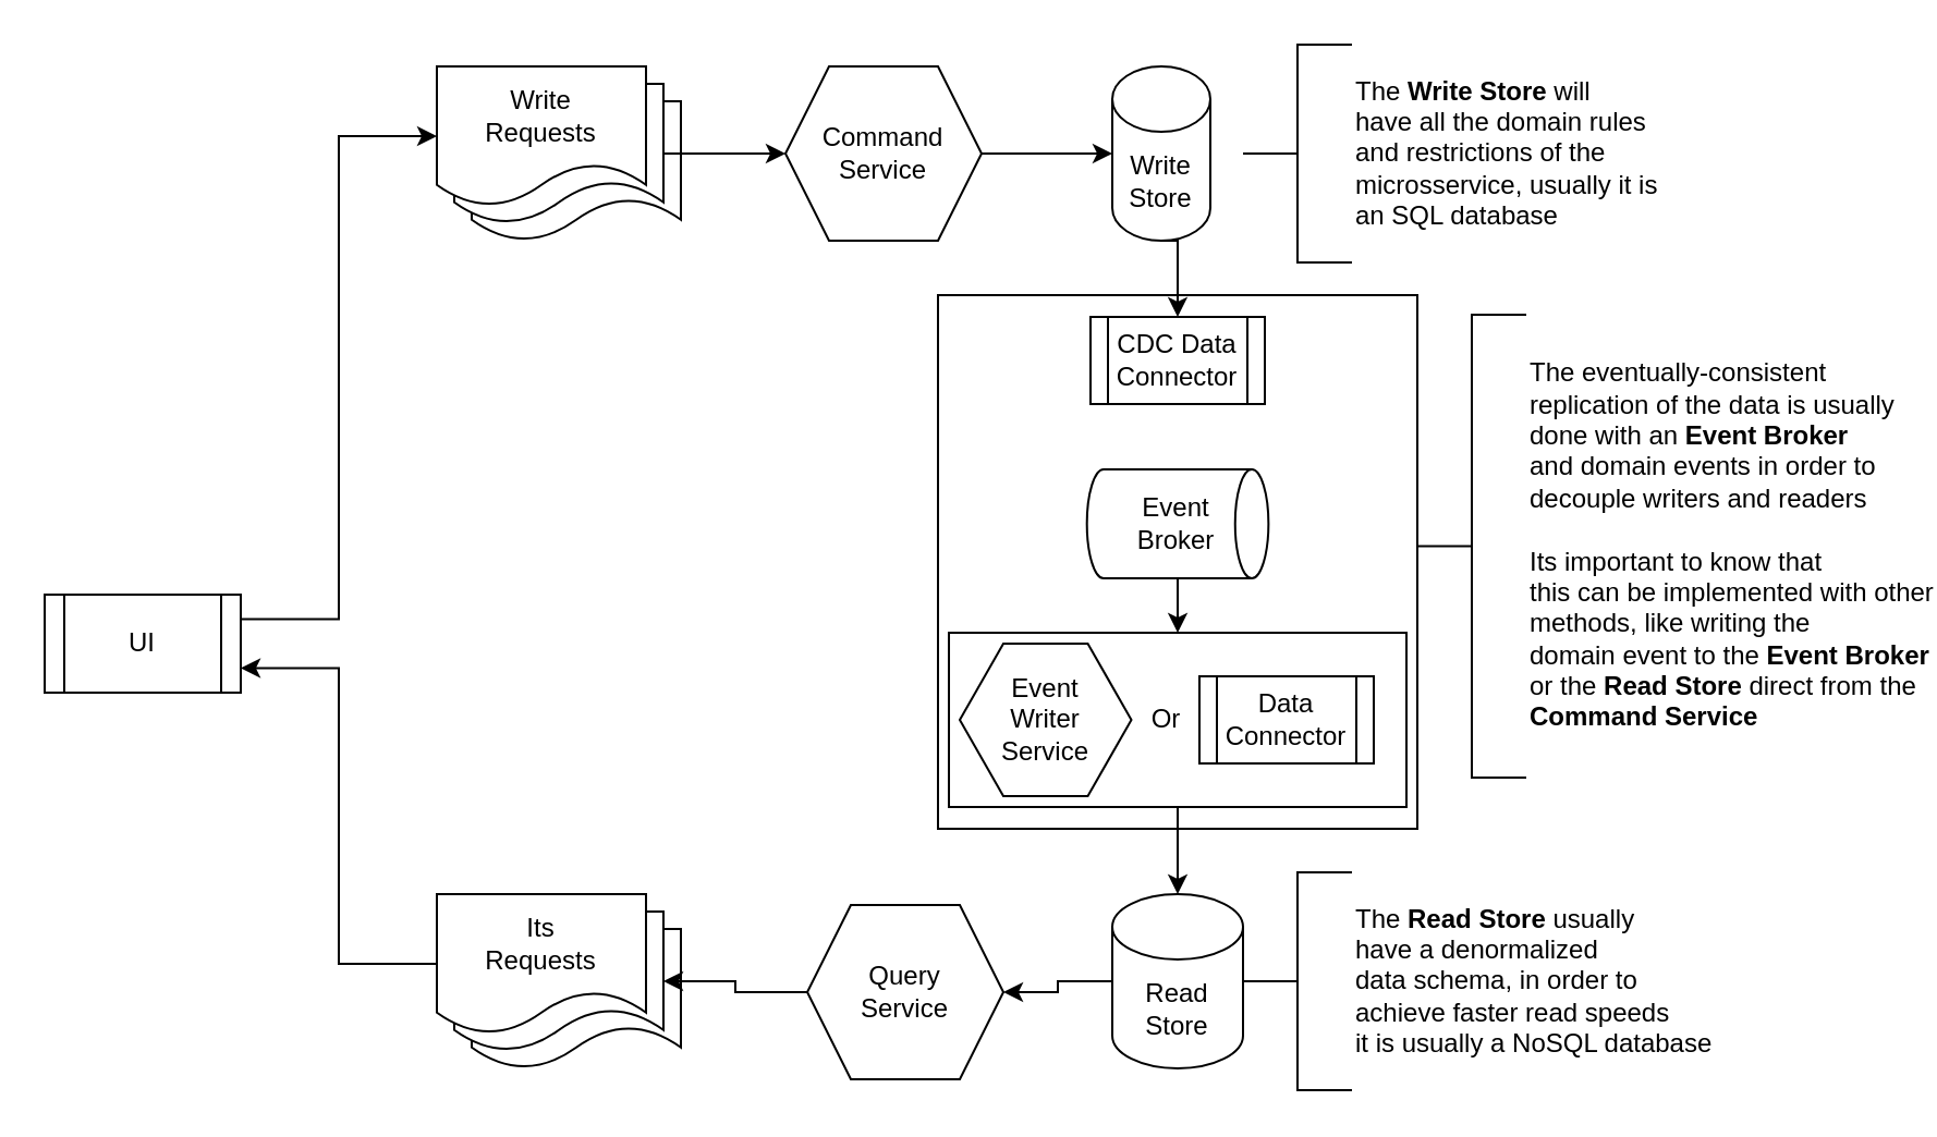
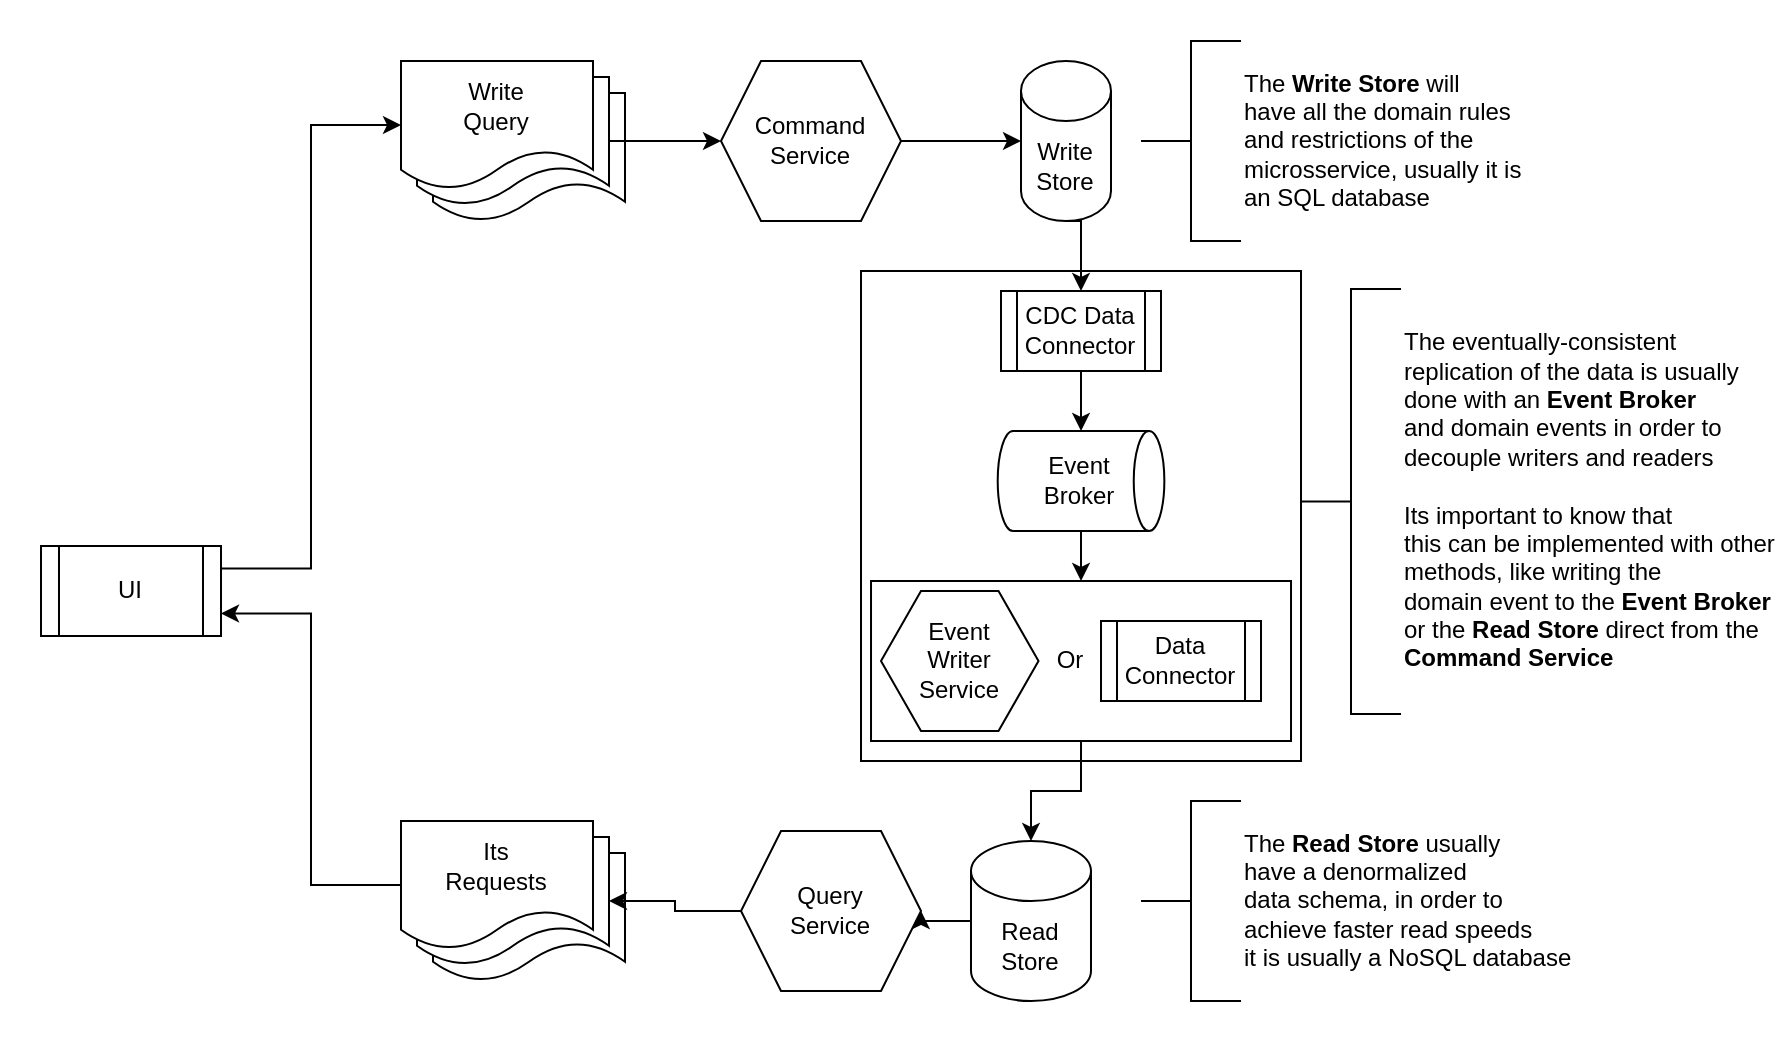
  <mxCell id="0" />
  <mxCell id="1" parent="0" />
  <mxCell id="2" value="" style="rounded=0;whiteSpace=wrap;html=1;" vertex="1" parent="1"><mxGeometry x="430" y="135" width="220" height="245" as="geometry" /></mxCell>
  <mxCell id="3" value="Command&lt;div&gt;Service&lt;/div&gt;" style="shape=hexagon;perimeter=hexagonPerimeter2;whiteSpace=wrap;html=1;fixedSize=1;" vertex="1" parent="1"><mxGeometry x="360" y="30" width="90" height="80" as="geometry" /></mxCell>
  <mxCell id="4" style="edgeStyle=orthogonalEdgeStyle;rounded=0;orthogonalLoop=1;jettySize=auto;html=1;exitX=0.5;exitY=1;exitDx=0;exitDy=0;exitPerimeter=0;entryX=0.5;entryY=0;entryDx=0;entryDy=0;" edge="1" parent="1" source="5" target="13"><mxGeometry relative="1" as="geometry" /></mxCell>
  <mxCell id="5" value="Write&lt;div&gt;Store&lt;/div&gt;" style="shape=cylinder3;whiteSpace=wrap;html=1;boundedLbl=1;backgroundOutline=1;size=15;" vertex="1" parent="1"><mxGeometry x="510" y="30" width="45" height="80" as="geometry" /></mxCell>
  <mxCell id="6" value="The &lt;b&gt;Write Store&lt;/b&gt;&lt;span style=&quot;background-color: transparent; color: light-dark(rgb(0, 0, 0), rgb(255, 255, 255));&quot;&gt;&amp;nbsp;will&lt;/span&gt;&lt;div&gt;&lt;span style=&quot;background-color: transparent; color: light-dark(rgb(0, 0, 0), rgb(255, 255, 255));&quot;&gt;have&amp;nbsp;&lt;/span&gt;&lt;span style=&quot;background-color: transparent; color: light-dark(rgb(0, 0, 0), rgb(255, 255, 255));&quot;&gt;all the domain rules&lt;/span&gt;&lt;/div&gt;&lt;div&gt;&lt;span style=&quot;background-color: transparent; color: light-dark(rgb(0, 0, 0), rgb(255, 255, 255));&quot;&gt;and restrictions of the&lt;/span&gt;&lt;/div&gt;&lt;div&gt;&lt;span style=&quot;background-color: transparent; color: light-dark(rgb(0, 0, 0), rgb(255, 255, 255));&quot;&gt;microsservice, usually it is&lt;/span&gt;&lt;/div&gt;&lt;div&gt;&lt;span style=&quot;background-color: transparent; color: light-dark(rgb(0, 0, 0), rgb(255, 255, 255));&quot;&gt;an SQL database&lt;/span&gt;&lt;/div&gt;" style="strokeWidth=1;html=1;shape=mxgraph.flowchart.annotation_2;align=left;labelPosition=right;pointerEvents=1;" vertex="1" parent="1"><mxGeometry x="570" y="20" width="50" height="100" as="geometry" /></mxCell>
  <mxCell id="7" style="edgeStyle=orthogonalEdgeStyle;rounded=0;orthogonalLoop=1;jettySize=auto;html=1;exitX=1;exitY=0.5;exitDx=0;exitDy=0;entryX=0;entryY=0.5;entryDx=0;entryDy=0;entryPerimeter=0;" edge="1" parent="1" source="3" target="5"><mxGeometry relative="1" as="geometry" /></mxCell>
  <mxCell id="8" value="" style="group" vertex="1" connectable="0" parent="1"><mxGeometry x="200" y="30" width="112" height="80" as="geometry" /></mxCell>
  <mxCell id="9" value="" style="shape=document;whiteSpace=wrap;html=1;boundedLbl=1;" vertex="1" parent="8"><mxGeometry x="16" y="16" width="96" height="64" as="geometry" /></mxCell>
  <mxCell id="10" value="" style="shape=document;whiteSpace=wrap;html=1;boundedLbl=1;" vertex="1" parent="8"><mxGeometry x="8" y="8" width="96" height="64" as="geometry" /></mxCell>
- <mxCell id="11" value="Write&lt;div&gt;&lt;span style=&quot;background-color: transparent; color: light-dark(rgb(0, 0, 0), rgb(255, 255, 255));&quot;&gt;Requests&lt;/span&gt;&lt;/div&gt;" style="shape=document;whiteSpace=wrap;html=1;boundedLbl=1;" vertex="1" parent="8"><mxGeometry width="96" height="64" as="geometry" /></mxCell>
+ <mxCell id="11" value="Write&lt;div&gt;&lt;span style=&quot;background-color: transparent; color: light-dark(rgb(0, 0, 0), rgb(255, 255, 255));&quot;&gt;Query&lt;/span&gt;&lt;/div&gt;" style="shape=document;whiteSpace=wrap;html=1;boundedLbl=1;" vertex="1" parent="8"><mxGeometry width="96" height="64" as="geometry" /></mxCell>
  <mxCell id="12" style="edgeStyle=orthogonalEdgeStyle;rounded=0;orthogonalLoop=1;jettySize=auto;html=1;exitX=1;exitY=0.5;exitDx=0;exitDy=0;entryX=0;entryY=0.5;entryDx=0;entryDy=0;" edge="1" parent="1" source="10" target="3"><mxGeometry relative="1" as="geometry" /></mxCell>
  <mxCell id="13" value="CDC Data&lt;div&gt;Connector&lt;/div&gt;" style="shape=process;whiteSpace=wrap;html=1;backgroundOutline=1;" vertex="1" parent="1"><mxGeometry x="500" y="145" width="80" height="40" as="geometry" /></mxCell>
  <mxCell id="14" style="edgeStyle=orthogonalEdgeStyle;rounded=0;orthogonalLoop=1;jettySize=auto;html=1;exitX=0.5;exitY=1;exitDx=0;exitDy=0;exitPerimeter=0;entryX=0.5;entryY=0;entryDx=0;entryDy=0;" edge="1" parent="1" source="15" target="31"><mxGeometry relative="1" as="geometry"><mxPoint x="540.01" y="295" as="targetPoint" /></mxGeometry></mxCell>
  <mxCell id="15" value="Event&lt;div&gt;Broker&lt;/div&gt;" style="strokeWidth=1;html=1;shape=mxgraph.flowchart.direct_data;whiteSpace=wrap;" vertex="1" parent="1"><mxGeometry x="498.35" y="215" width="83.33" height="50" as="geometry" /></mxCell>
  <mxCell id="16" style="edgeStyle=orthogonalEdgeStyle;rounded=0;orthogonalLoop=1;jettySize=auto;html=1;exitX=0;exitY=0.5;exitDx=0;exitDy=0;exitPerimeter=0;entryX=1;entryY=0.5;entryDx=0;entryDy=0;" edge="1" parent="1" source="17" target="19"><mxGeometry relative="1" as="geometry" /></mxCell>
- <mxCell id="17" value="Read&lt;div&gt;Store&lt;/div&gt;" style="shape=cylinder3;whiteSpace=wrap;html=1;boundedLbl=1;backgroundOutline=1;size=15;" vertex="1" parent="1"><mxGeometry x="510" y="410" width="60" height="80" as="geometry" /></mxCell>
+ <mxCell id="17" value="Read&lt;div&gt;Store&lt;/div&gt;" style="shape=cylinder3;whiteSpace=wrap;html=1;boundedLbl=1;backgroundOutline=1;size=15;" vertex="1" parent="1"><mxGeometry x="485" y="420" width="60" height="80" as="geometry" /></mxCell>
  <mxCell id="18" style="edgeStyle=orthogonalEdgeStyle;rounded=0;orthogonalLoop=1;jettySize=auto;html=1;exitX=0.5;exitY=1;exitDx=0;exitDy=0;entryX=0.5;entryY=0;entryDx=0;entryDy=0;entryPerimeter=0;" edge="1" parent="1" source="31" target="17"><mxGeometry relative="1" as="geometry"><mxPoint x="540.01" y="375" as="sourcePoint" /></mxGeometry></mxCell>
  <mxCell id="19" value="Query&lt;div&gt;Service&lt;/div&gt;" style="shape=hexagon;perimeter=hexagonPerimeter2;whiteSpace=wrap;html=1;fixedSize=1;" vertex="1" parent="1"><mxGeometry x="370.01" y="415" width="90" height="80" as="geometry" /></mxCell>
  <mxCell id="20" value="" style="group" vertex="1" connectable="0" parent="1"><mxGeometry x="200" y="410" width="112" height="80" as="geometry" /></mxCell>
  <mxCell id="21" value="" style="shape=document;whiteSpace=wrap;html=1;boundedLbl=1;" vertex="1" parent="20"><mxGeometry x="16" y="16" width="96" height="64" as="geometry" /></mxCell>
  <mxCell id="22" value="" style="shape=document;whiteSpace=wrap;html=1;boundedLbl=1;" vertex="1" parent="20"><mxGeometry x="8" y="8" width="96" height="64" as="geometry" /></mxCell>
  <mxCell id="23" value="Its&lt;div&gt;&lt;span style=&quot;background-color: transparent; color: light-dark(rgb(0, 0, 0), rgb(255, 255, 255));&quot;&gt;Requests&lt;/span&gt;&lt;/div&gt;" style="shape=document;whiteSpace=wrap;html=1;boundedLbl=1;" vertex="1" parent="20"><mxGeometry width="96" height="64" as="geometry" /></mxCell>
+ <mxCell id="24" style="edgeStyle=orthogonalEdgeStyle;rounded=0;orthogonalLoop=1;jettySize=auto;html=1;exitX=0.5;exitY=1;exitDx=0;exitDy=0;entryX=0.5;entryY=0;entryDx=0;entryDy=0;entryPerimeter=0;" edge="1" parent="1" source="13" target="15"><mxGeometry relative="1" as="geometry" /></mxCell>
  <mxCell id="25" value="The &lt;b&gt;Read Store&lt;/b&gt;&lt;span style=&quot;background-color: transparent; color: light-dark(rgb(0, 0, 0), rgb(255, 255, 255));&quot;&gt;&amp;nbsp;usually&lt;/span&gt;&lt;div&gt;&lt;span style=&quot;background-color: transparent; color: light-dark(rgb(0, 0, 0), rgb(255, 255, 255));&quot;&gt;have a denormalized&lt;/span&gt;&lt;/div&gt;&lt;div&gt;&lt;span style=&quot;background-color: transparent; color: light-dark(rgb(0, 0, 0), rgb(255, 255, 255));&quot;&gt;data schema, in order to&lt;/span&gt;&lt;/div&gt;&lt;div&gt;&lt;span style=&quot;background-color: transparent; color: light-dark(rgb(0, 0, 0), rgb(255, 255, 255));&quot;&gt;achieve faster read speeds&lt;/span&gt;&lt;/div&gt;&lt;div&gt;&lt;span style=&quot;background-color: transparent; color: light-dark(rgb(0, 0, 0), rgb(255, 255, 255));&quot;&gt;it is usually a NoSQL database&lt;/span&gt;&lt;/div&gt;" style="strokeWidth=1;html=1;shape=mxgraph.flowchart.annotation_2;align=left;labelPosition=right;pointerEvents=1;" vertex="1" parent="1"><mxGeometry x="570" y="400" width="50" height="100" as="geometry" /></mxCell>
  <mxCell id="26" value="The eventually-consistent&lt;div&gt;replication of the data is&amp;nbsp;&lt;span style=&quot;background-color: transparent; color: light-dark(rgb(0, 0, 0), rgb(255, 255, 255));&quot;&gt;usually&lt;/span&gt;&lt;/div&gt;&lt;div&gt;&lt;span style=&quot;background-color: transparent; color: light-dark(rgb(0, 0, 0), rgb(255, 255, 255));&quot;&gt;done with an &lt;/span&gt;&lt;b style=&quot;background-color: transparent; color: light-dark(rgb(0, 0, 0), rgb(255, 255, 255));&quot;&gt;Event Broker&lt;/b&gt;&lt;/div&gt;&lt;div&gt;&lt;span style=&quot;background-color: transparent; color: light-dark(rgb(0, 0, 0), rgb(255, 255, 255));&quot;&gt;and domain events in&amp;nbsp;&lt;/span&gt;&lt;span style=&quot;background-color: transparent; color: light-dark(rgb(0, 0, 0), rgb(255, 255, 255));&quot;&gt;order to&lt;/span&gt;&lt;/div&gt;&lt;div&gt;&lt;span style=&quot;background-color: transparent; color: light-dark(rgb(0, 0, 0), rgb(255, 255, 255));&quot;&gt;decouple&amp;nbsp;&lt;/span&gt;&lt;span style=&quot;background-color: transparent; color: light-dark(rgb(0, 0, 0), rgb(255, 255, 255));&quot;&gt;writers and&amp;nbsp;&lt;/span&gt;&lt;span style=&quot;background-color: transparent; color: light-dark(rgb(0, 0, 0), rgb(255, 255, 255));&quot;&gt;readers&lt;/span&gt;&lt;/div&gt;&lt;div&gt;&lt;span style=&quot;background-color: transparent; color: light-dark(rgb(0, 0, 0), rgb(255, 255, 255));&quot;&gt;&lt;br&gt;&lt;/span&gt;&lt;/div&gt;&lt;div&gt;&lt;span style=&quot;background-color: transparent; color: light-dark(rgb(0, 0, 0), rgb(255, 255, 255));&quot;&gt;Its important to know that&lt;/span&gt;&lt;/div&gt;&lt;div&gt;&lt;span style=&quot;background-color: transparent; color: light-dark(rgb(0, 0, 0), rgb(255, 255, 255));&quot;&gt;this can be implemented with other&lt;/span&gt;&lt;/div&gt;&lt;div&gt;&lt;span style=&quot;background-color: transparent; color: light-dark(rgb(0, 0, 0), rgb(255, 255, 255));&quot;&gt;methods, like writing the&lt;/span&gt;&lt;/div&gt;&lt;div&gt;&lt;span style=&quot;background-color: transparent; color: light-dark(rgb(0, 0, 0), rgb(255, 255, 255));&quot;&gt;domain event&amp;nbsp;&lt;/span&gt;&lt;span style=&quot;background-color: transparent; color: light-dark(rgb(0, 0, 0), rgb(255, 255, 255));&quot;&gt;to the&amp;nbsp;&lt;/span&gt;&lt;b style=&quot;background-color: transparent; color: light-dark(rgb(0, 0, 0), rgb(255, 255, 255));&quot;&gt;Event Broker&lt;/b&gt;&lt;/div&gt;&lt;div&gt;&lt;span style=&quot;background-color: transparent; color: light-dark(rgb(0, 0, 0), rgb(255, 255, 255));&quot;&gt;or the &lt;/span&gt;&lt;b style=&quot;background-color: transparent; color: light-dark(rgb(0, 0, 0), rgb(255, 255, 255));&quot;&gt;Read Store&amp;nbsp;&lt;/b&gt;&lt;span style=&quot;background-color: transparent; color: light-dark(rgb(0, 0, 0), rgb(255, 255, 255));&quot;&gt;direct&lt;/span&gt;&lt;span style=&quot;background-color: transparent; color: light-dark(rgb(0, 0, 0), rgb(255, 255, 255));&quot;&gt;&amp;nbsp;&lt;/span&gt;&lt;span style=&quot;background-color: transparent; color: light-dark(rgb(0, 0, 0), rgb(255, 255, 255));&quot;&gt;from the&lt;/span&gt;&lt;/div&gt;&lt;div&gt;&lt;b style=&quot;background-color: transparent; color: light-dark(rgb(0, 0, 0), rgb(255, 255, 255));&quot;&gt;Command Service&lt;/b&gt;&lt;/div&gt;" style="strokeWidth=1;html=1;shape=mxgraph.flowchart.annotation_2;align=left;labelPosition=right;pointerEvents=1;" vertex="1" parent="1"><mxGeometry x="650" y="144" width="50" height="212.5" as="geometry" /></mxCell>
  <mxCell id="27" style="edgeStyle=orthogonalEdgeStyle;rounded=0;orthogonalLoop=1;jettySize=auto;html=1;exitX=1;exitY=0.25;exitDx=0;exitDy=0;entryX=0;entryY=0.5;entryDx=0;entryDy=0;" edge="1" parent="1" source="28" target="11"><mxGeometry relative="1" as="geometry" /></mxCell>
  <mxCell id="28" value="UI" style="shape=process;whiteSpace=wrap;html=1;backgroundOutline=1;" vertex="1" parent="1"><mxGeometry x="20" y="272.5" width="90" height="45" as="geometry" /></mxCell>
  <mxCell id="29" style="edgeStyle=orthogonalEdgeStyle;rounded=0;orthogonalLoop=1;jettySize=auto;html=1;exitX=0;exitY=0.5;exitDx=0;exitDy=0;entryX=1;entryY=0.75;entryDx=0;entryDy=0;" edge="1" parent="1" source="23" target="28"><mxGeometry relative="1" as="geometry" /></mxCell>
  <mxCell id="30" style="edgeStyle=orthogonalEdgeStyle;rounded=0;orthogonalLoop=1;jettySize=auto;html=1;exitX=0;exitY=0.5;exitDx=0;exitDy=0;entryX=1;entryY=0.5;entryDx=0;entryDy=0;" edge="1" parent="1" source="19" target="22"><mxGeometry relative="1" as="geometry" /></mxCell>
  <mxCell id="31" value="" style="rounded=0;whiteSpace=wrap;html=1;" vertex="1" parent="1"><mxGeometry x="435.01" y="290" width="210" height="80" as="geometry" /></mxCell>
  <mxCell id="32" value="Event&lt;div&gt;Writer&lt;br&gt;&lt;div&gt;Service&lt;/div&gt;&lt;/div&gt;" style="shape=hexagon;perimeter=hexagonPerimeter2;whiteSpace=wrap;html=1;fixedSize=1;" vertex="1" parent="1"><mxGeometry x="440" y="295" width="78.75" height="70" as="geometry" /></mxCell>
  <mxCell id="33" value="Data&lt;div&gt;Connector&lt;/div&gt;" style="shape=process;whiteSpace=wrap;html=1;backgroundOutline=1;" vertex="1" parent="1"><mxGeometry x="550" y="310" width="80" height="40" as="geometry" /></mxCell>
  <mxCell id="34" value="Or" style="text;html=1;align=center;verticalAlign=middle;whiteSpace=wrap;rounded=0;" vertex="1" parent="1"><mxGeometry x="505" y="315" width="60" height="30" as="geometry" /></mxCell>
